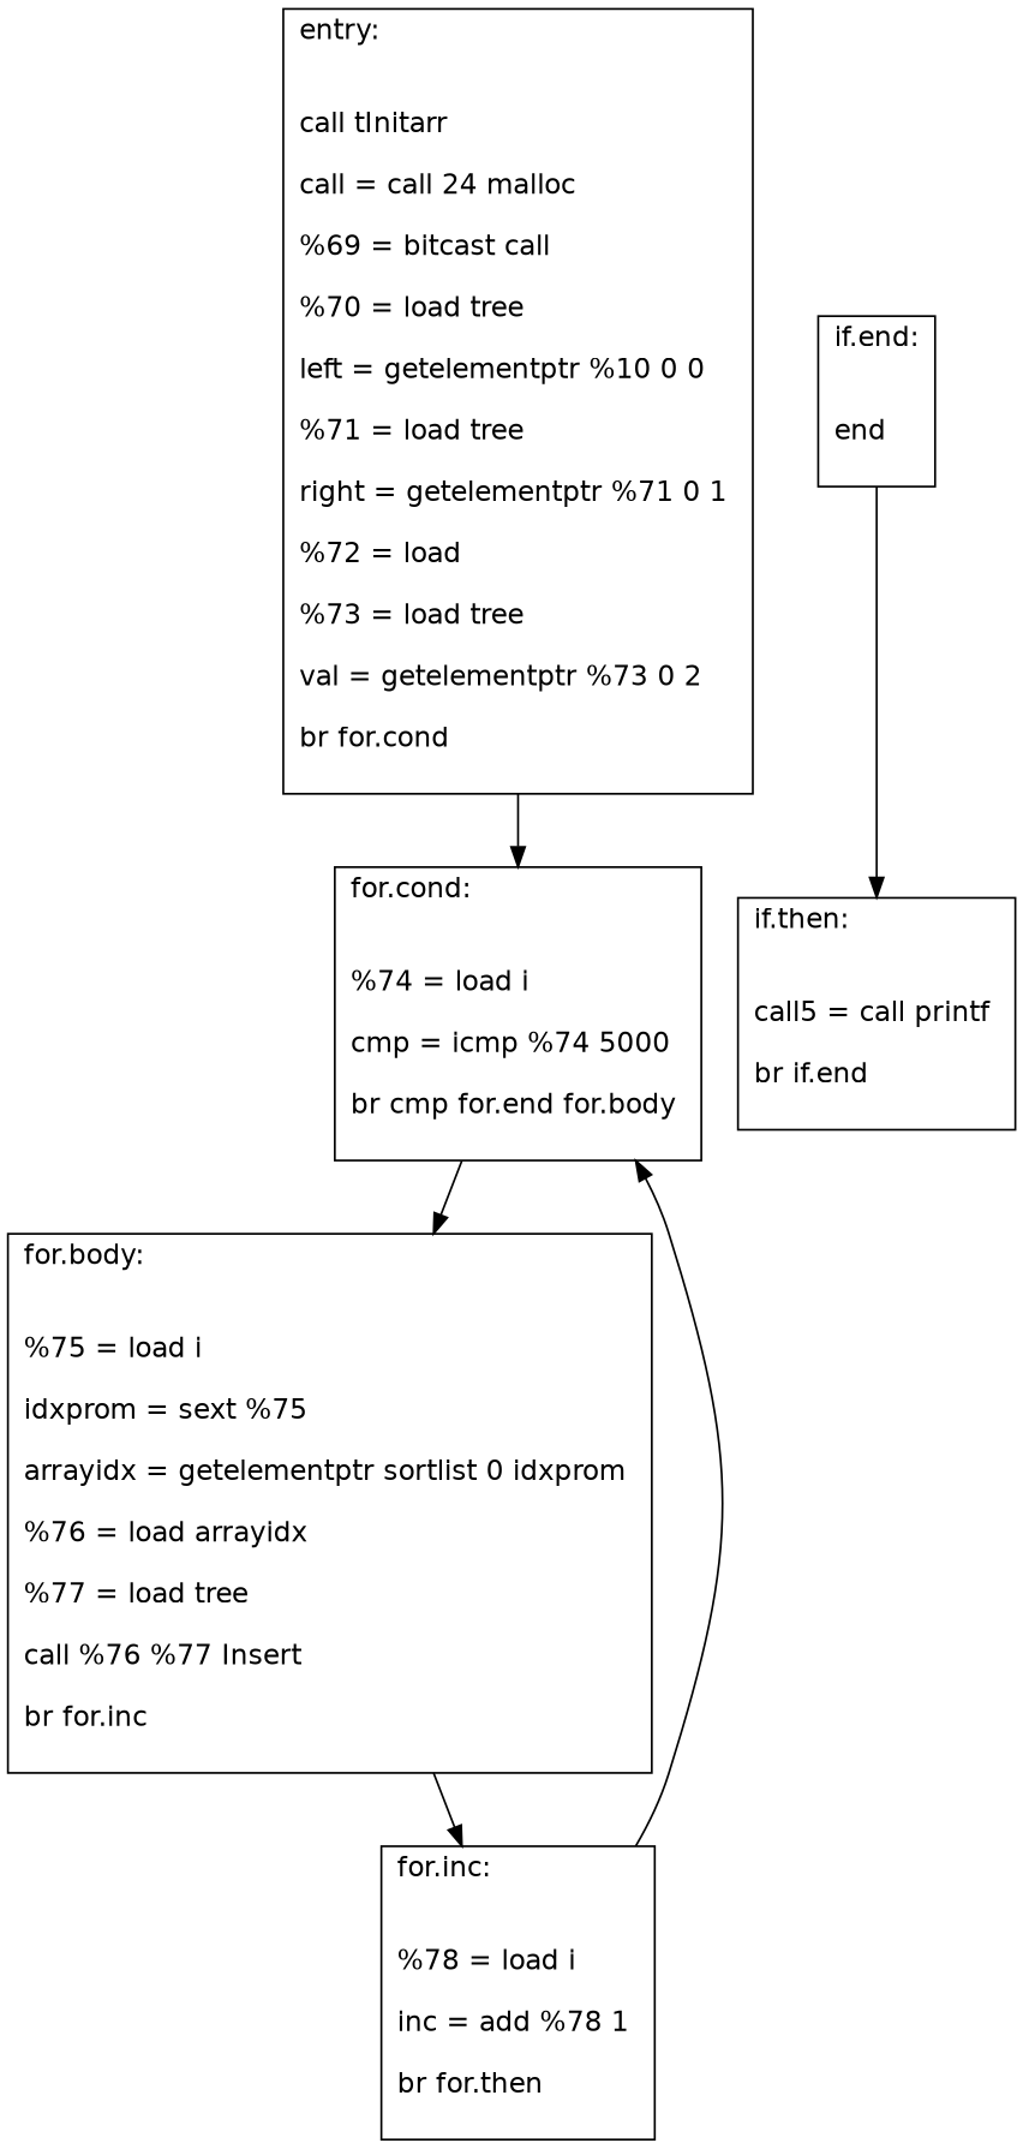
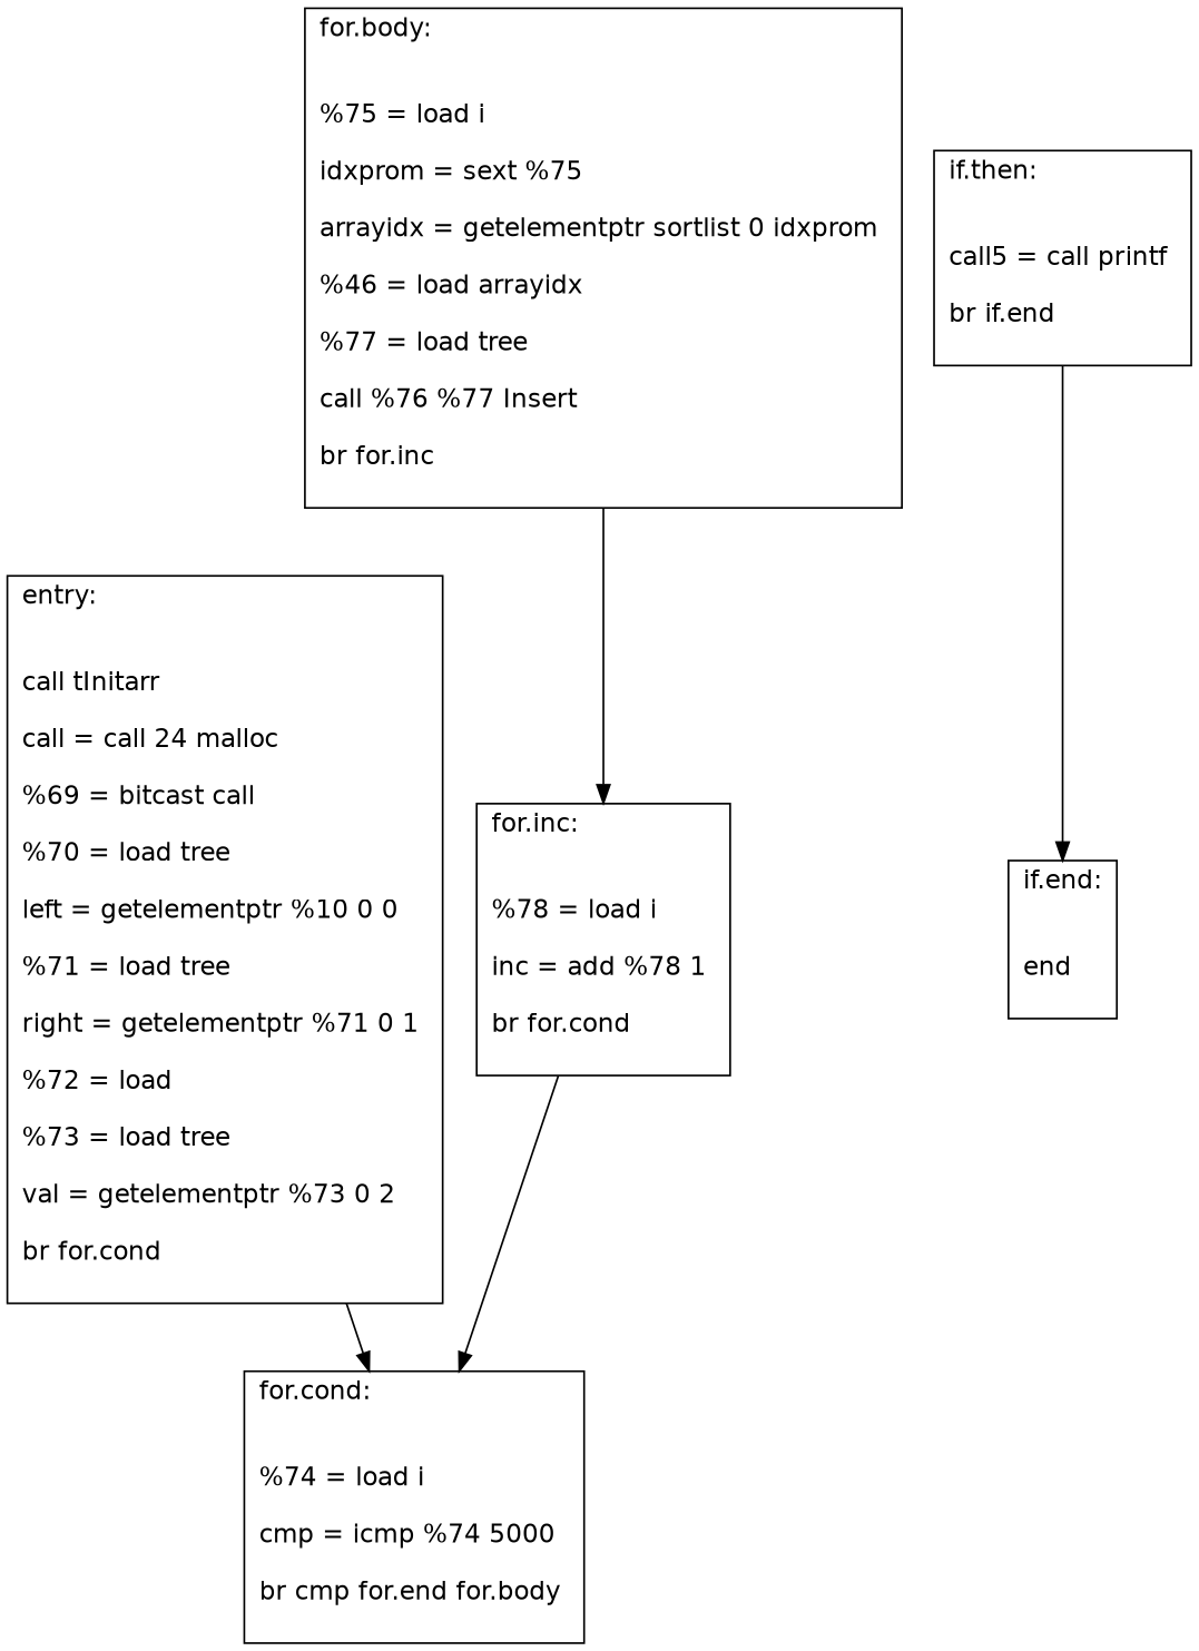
  digraph {
    fontname="DejaVu Sans"
    node [fontname="DejaVu Sans" shape=record]
    edge [fontname="DejaVu Sans"]
    n1 [label="{entry:\l\l\n			call tInitarr \l\n			call = call 24 malloc \l\n			%69 = bitcast call \l\n			%70 = load tree \l\n			left = getelementptr %10 0 0 \l\n			%71 = load tree \l\n			right = getelementptr %71 0 1 \l\n			%72 = load \l\n			%73 = load tree \l\n			val = getelementptr %73 0 2 \l\n			br for.cond \l\n		}"]
    n2 [label="{for.cond:\l\l\n			%74 = load i \l\n			cmp = icmp %74 5000 \l\n			br cmp for.end for.body \l\n		}"]
-   n3 [label="{for.body:\l\l\n			%75 = load i \l\n			idxprom = sext %75 \l\n			arrayidx = getelementptr sortlist 0 idxprom \l\n			%76 = load arrayidx \l\n			%77 = load tree \l\n			call %76 %77 Insert \l\n			br for.inc \l\n		}"]
-   n4 [label="{for.inc:\l\l\n			%78 = load i \l\n			inc = add %78 1 \l\n			br for.then \l\n		}"]
+   n3 [label="{for.body:\l\l\n			%75 = load i \l\n			idxprom = sext %75 \l\n			arrayidx = getelementptr sortlist 0 idxprom \l\n			%46 = load arrayidx \l\n			%77 = load tree \l\n			call %76 %77 Insert \l\n			br for.inc \l\n		}"]
+   n4 [label="{for.inc:\l\l\n			%78 = load i \l\n			inc = add %78 1 \l\n			br for.cond \l\n		}"]
    n5 [label="{if.end:\l\l\n			end \l\n		}"]
    n6 [label="{if.then:\l\l\n			call5 = call printf \l\n			br if.end \l\n		}"]
    n1 -> n2
-   n2 -> n3
    n3 -> n4
    n4 -> n2
-   n5 -> n6
+   n6 -> n5
  }
